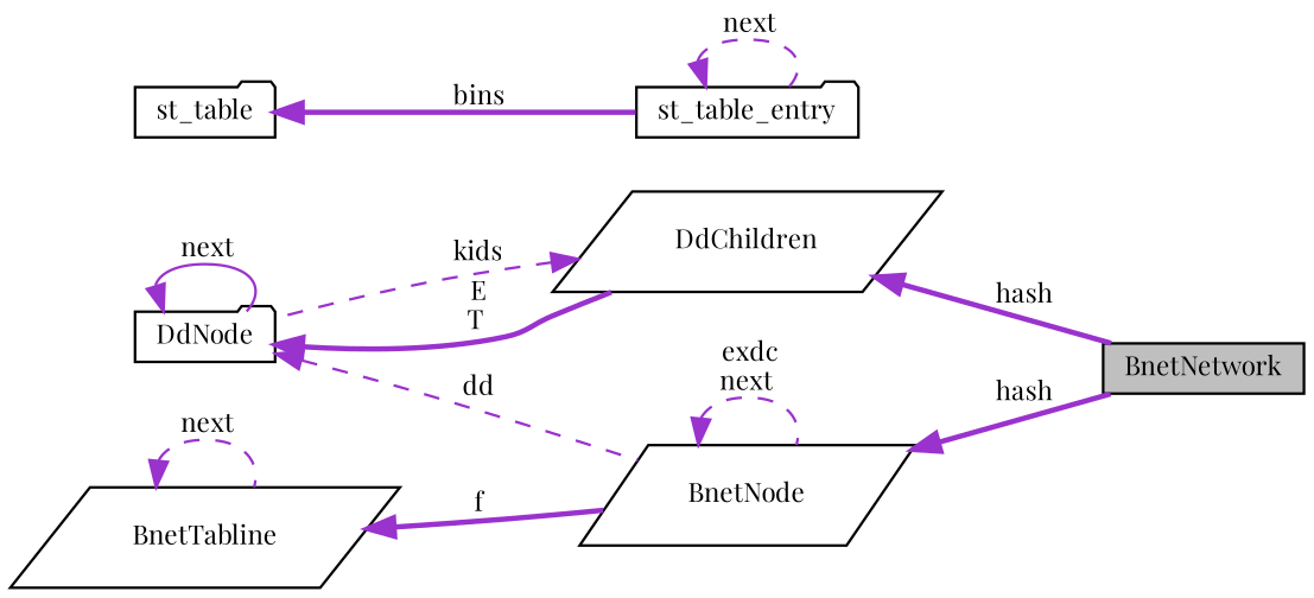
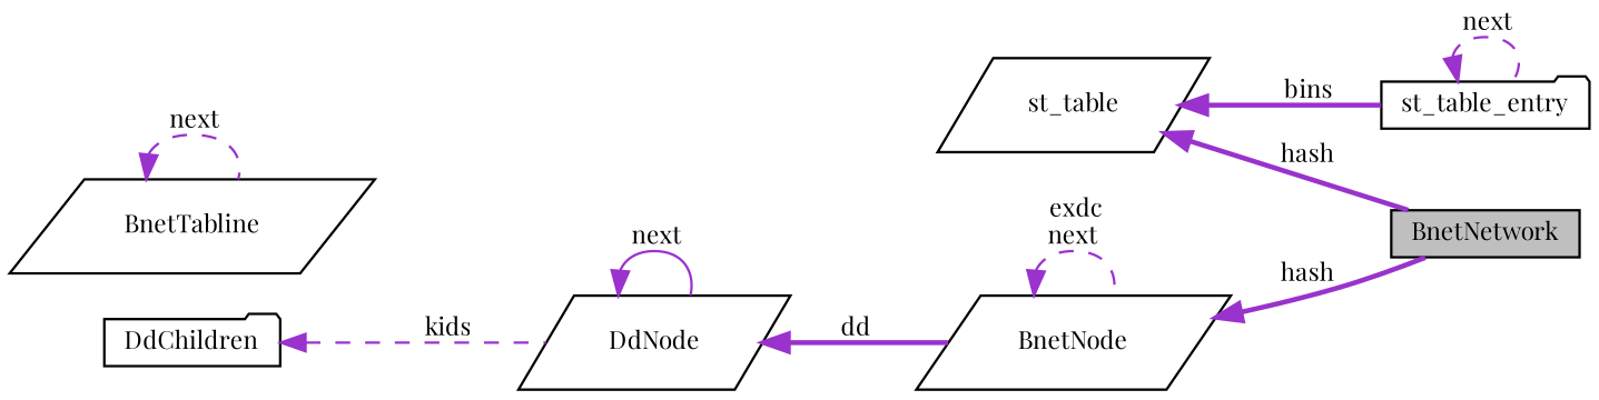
  digraph {
    fontname="Playfair Display"
    rankdir=LR
    node [color=black fillcolor=white fontname="Playfair Display" fontsize=10 shape=folder style=filled]
    edge [color=darkorchid3 dir=back fontname="Playfair Display" fontsize=10 labelfontname=Helvetica labelfontsize=10 style=bold]
    n1 [fillcolor=grey75 fontcolor=black height=0.2 label=BnetNetwork shape=box width=0.4]
-   n2 [height=0.2 label=st_table width=0.4]
+   n2 [height=0.2 label=st_table shape=parallelogram width=0.4]
    n3 [height=0.2 label=st_table_entry width=0.4]
    n4 [height=0.2 label=BnetNode shape=parallelogram width=0.4]
-   n5 [height=0.2 label=DdNode width=0.4]
-   n6 [height=0.2 label=DdChildren shape=parallelogram width=0.4]
+   n5 [height=0.2 label=DdNode shape=parallelogram width=0.4]
+   n6 [height=0.2 label=DdChildren width=0.4]
    n7 [height=0.2 label=BnetTabline shape=parallelogram width=0.4]
-   n6 -> n1 [label=" hash"]
+   n2 -> n1 [label=" hash"]
    n2 -> n3 [label=" bins"]
    n3 -> n3 [label=" next" style=dashed]
    n4 -> n1 [label=" hash"]
    n4 -> n4 [label=" exdc\nnext" style=dashed]
-   n5 -> n4 [label=" dd" style=dashed]
+   n5 -> n4 [label=" dd"]
    n5 -> n5 [label=" next" style=solid]
-   n5 -> n6 [label=" E\nT"]
    n6 -> n5 [label=" kids" style=dashed]
-   n7 -> n4 [label=" f"]
    n7 -> n7 [label=" next" style=dashed]
  }
